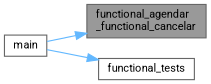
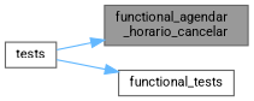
  digraph {
    fontname=Roboto
    rankdir=RL
    node [color=grey40 fillcolor=white fontname=Roboto fontsize=10 shape=box style=filled]
    edge [color=steelblue1 dir=back fontname=Roboto fontsize=10 labelfontname=Helvetica labelfontsize=10 style=solid]
-   n1 [color=gray40 fillcolor=grey60 fontcolor=black height=0.2 label="functional_agendar\l_functional_cancelar" width=0.4]
-   n2 [height=0.2 label=main width=0.4]
+   n1 [color=gray40 fillcolor=grey60 fontcolor=black height=0.2 label="functional_agendar\l_horario_cancelar" width=0.4]
+   n2 [height=0.2 label=tests width=0.4]
    n3 [height=0.2 label=functional_tests width=0.4]
    n1 -> n2
    n3 -> n2
  }
